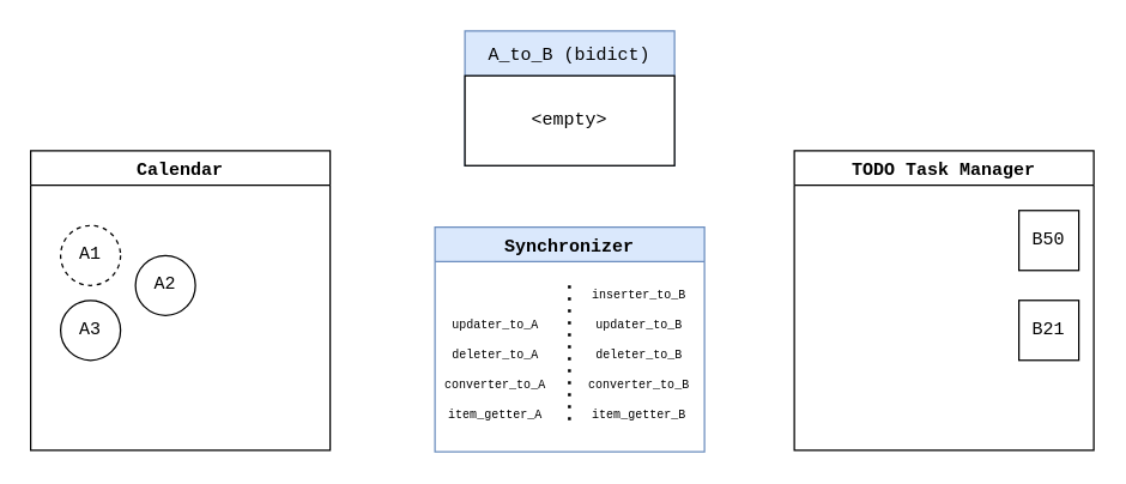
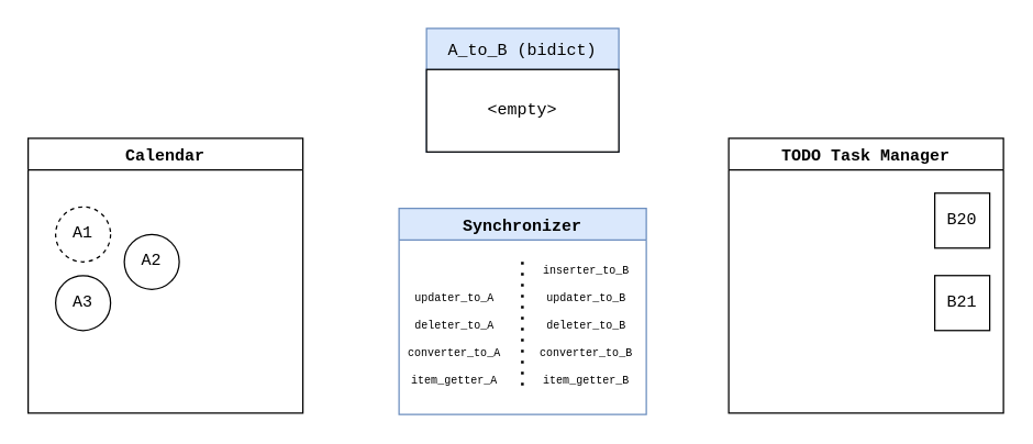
  <mxCell id="0" />
  <mxCell id="1" parent="0" />
  <mxCell id="2" value="Calendar" style="swimlane;fontFamily=Courier New;" parent="1" vertex="1"><mxGeometry x="20" y="100" width="200" height="200" as="geometry" /></mxCell>
  <mxCell id="3" value="A1" style="ellipse;whiteSpace=wrap;html=1;aspect=fixed;fontFamily=Courier New;dashed=1;" parent="2" vertex="1"><mxGeometry x="20" y="50" width="40" height="40" as="geometry" /></mxCell>
  <mxCell id="4" value="A3" style="ellipse;whiteSpace=wrap;html=1;aspect=fixed;fontFamily=Courier New;" parent="2" vertex="1"><mxGeometry x="20" y="100" width="40" height="40" as="geometry" /></mxCell>
  <mxCell id="5" value="A2" style="ellipse;whiteSpace=wrap;html=1;aspect=fixed;fontFamily=Courier New;" parent="2" vertex="1"><mxGeometry x="70" y="70" width="40" height="40" as="geometry" /></mxCell>
  <mxCell id="6" value="TODO Task Manager" style="swimlane;fontFamily=Courier New;" parent="1" vertex="1"><mxGeometry x="530" y="100" width="200" height="200" as="geometry" /></mxCell>
- <mxCell id="7" value="B50" style="rectangle;whiteSpace=wrap;html=1;aspect=fixed;fontFamily=Courier New;" parent="6" vertex="1"><mxGeometry x="150" y="40" width="40" height="40" as="geometry" /></mxCell>
+ <mxCell id="7" value="B20" style="rectangle;whiteSpace=wrap;html=1;aspect=fixed;fontFamily=Courier New;" parent="6" vertex="1"><mxGeometry x="150" y="40" width="40" height="40" as="geometry" /></mxCell>
  <mxCell id="8" value="B21" style="rectangle;whiteSpace=wrap;html=1;aspect=fixed;fontFamily=Courier New;" parent="6" vertex="1"><mxGeometry x="150" y="100" width="40" height="40" as="geometry" /></mxCell>
  <mxCell id="9" value="Synchronizer" style="swimlane;fontFamily=Courier New;fillColor=#dae8fc;strokeColor=#6c8ebf;" parent="1" vertex="1"><mxGeometry x="290" y="151" width="180" height="150" as="geometry" /></mxCell>
  <mxCell id="10" value="" style="endArrow=none;dashed=1;html=1;dashPattern=1 3;strokeWidth=2;rounded=0;fontFamily=Courier New;" parent="9" edge="1"><mxGeometry width="50" height="50" relative="1" as="geometry"><mxPoint x="89.8" y="129" as="sourcePoint" /><mxPoint x="89.8" y="39" as="targetPoint" /></mxGeometry></mxCell>
  <mxCell id="11" value="" style="group" parent="9" vertex="1" connectable="0"><mxGeometry y="35" width="85" height="100" as="geometry" /></mxCell>
  <mxCell id="12" value="updater_to_A" style="text;html=1;align=center;verticalAlign=middle;resizable=0;points=[];autosize=1;strokeColor=none;fillColor=none;fontFamily=Courier New;fontSize=8;" parent="11" vertex="1"><mxGeometry x="5" y="20" width="70" height="20" as="geometry" /></mxCell>
  <mxCell id="13" value="deleter_to_A" style="text;html=1;align=center;verticalAlign=middle;resizable=0;points=[];autosize=1;strokeColor=none;fillColor=none;fontFamily=Courier New;fontSize=8;" parent="11" vertex="1"><mxGeometry x="5" y="40" width="70" height="20" as="geometry" /></mxCell>
  <mxCell id="14" value="converter_to_A" style="text;html=1;align=center;verticalAlign=middle;resizable=0;points=[];autosize=1;strokeColor=none;fillColor=none;fontFamily=Courier New;fontSize=8;" parent="11" vertex="1"><mxGeometry y="60" width="80" height="20" as="geometry" /></mxCell>
  <mxCell id="15" value="item_getter_A" style="text;html=1;align=center;verticalAlign=middle;resizable=0;points=[];autosize=1;strokeColor=none;fillColor=none;fontFamily=Courier New;fontSize=8;" parent="11" vertex="1"><mxGeometry y="80" width="80" height="20" as="geometry" /></mxCell>
  <mxCell id="16" value="" style="group" parent="11" vertex="1" connectable="0"><mxGeometry x="96" width="80" height="100" as="geometry" /></mxCell>
  <mxCell id="17" value="inserter_to_B" style="text;html=1;align=center;verticalAlign=middle;resizable=0;points=[];autosize=1;strokeColor=none;fillColor=none;fontFamily=Courier New;fontSize=8;" parent="16" vertex="1"><mxGeometry width="80" height="20" as="geometry" /></mxCell>
  <mxCell id="18" value="updater_to_B" style="text;html=1;align=center;verticalAlign=middle;resizable=0;points=[];autosize=1;strokeColor=none;fillColor=none;fontFamily=Courier New;fontSize=8;" parent="16" vertex="1"><mxGeometry x="5" y="20" width="70" height="20" as="geometry" /></mxCell>
  <mxCell id="19" value="deleter_to_B" style="text;html=1;align=center;verticalAlign=middle;resizable=0;points=[];autosize=1;strokeColor=none;fillColor=none;fontFamily=Courier New;fontSize=8;" parent="16" vertex="1"><mxGeometry x="5" y="40" width="70" height="20" as="geometry" /></mxCell>
  <mxCell id="20" value="converter_to_B" style="text;html=1;align=center;verticalAlign=middle;resizable=0;points=[];autosize=1;strokeColor=none;fillColor=none;fontFamily=Courier New;fontSize=8;" parent="16" vertex="1"><mxGeometry y="60" width="80" height="20" as="geometry" /></mxCell>
  <mxCell id="21" value="item_getter_B" style="text;html=1;align=center;verticalAlign=middle;resizable=0;points=[];autosize=1;strokeColor=none;fillColor=none;fontFamily=Courier New;fontSize=8;" parent="16" vertex="1"><mxGeometry y="80" width="80" height="20" as="geometry" /></mxCell>
  <mxCell id="22" value="A_to_B (bidict)" style="swimlane;fontStyle=0;childLayout=stackLayout;horizontal=1;startSize=30;horizontalStack=0;resizeParent=1;resizeParentMax=0;resizeLast=0;collapsible=1;marginBottom=0;fontFamily=Courier New;fillColor=#dae8fc;strokeColor=#6c8ebf;" parent="1" vertex="1"><mxGeometry x="310" y="20" width="140" height="90" as="geometry" /></mxCell>
  <mxCell id="23" value="&amp;lt;empty&amp;gt;" style="rounded=0;whiteSpace=wrap;html=1;fontFamily=Courier New;" parent="22" vertex="1"><mxGeometry y="30" width="140" height="60" as="geometry" /></mxCell>
